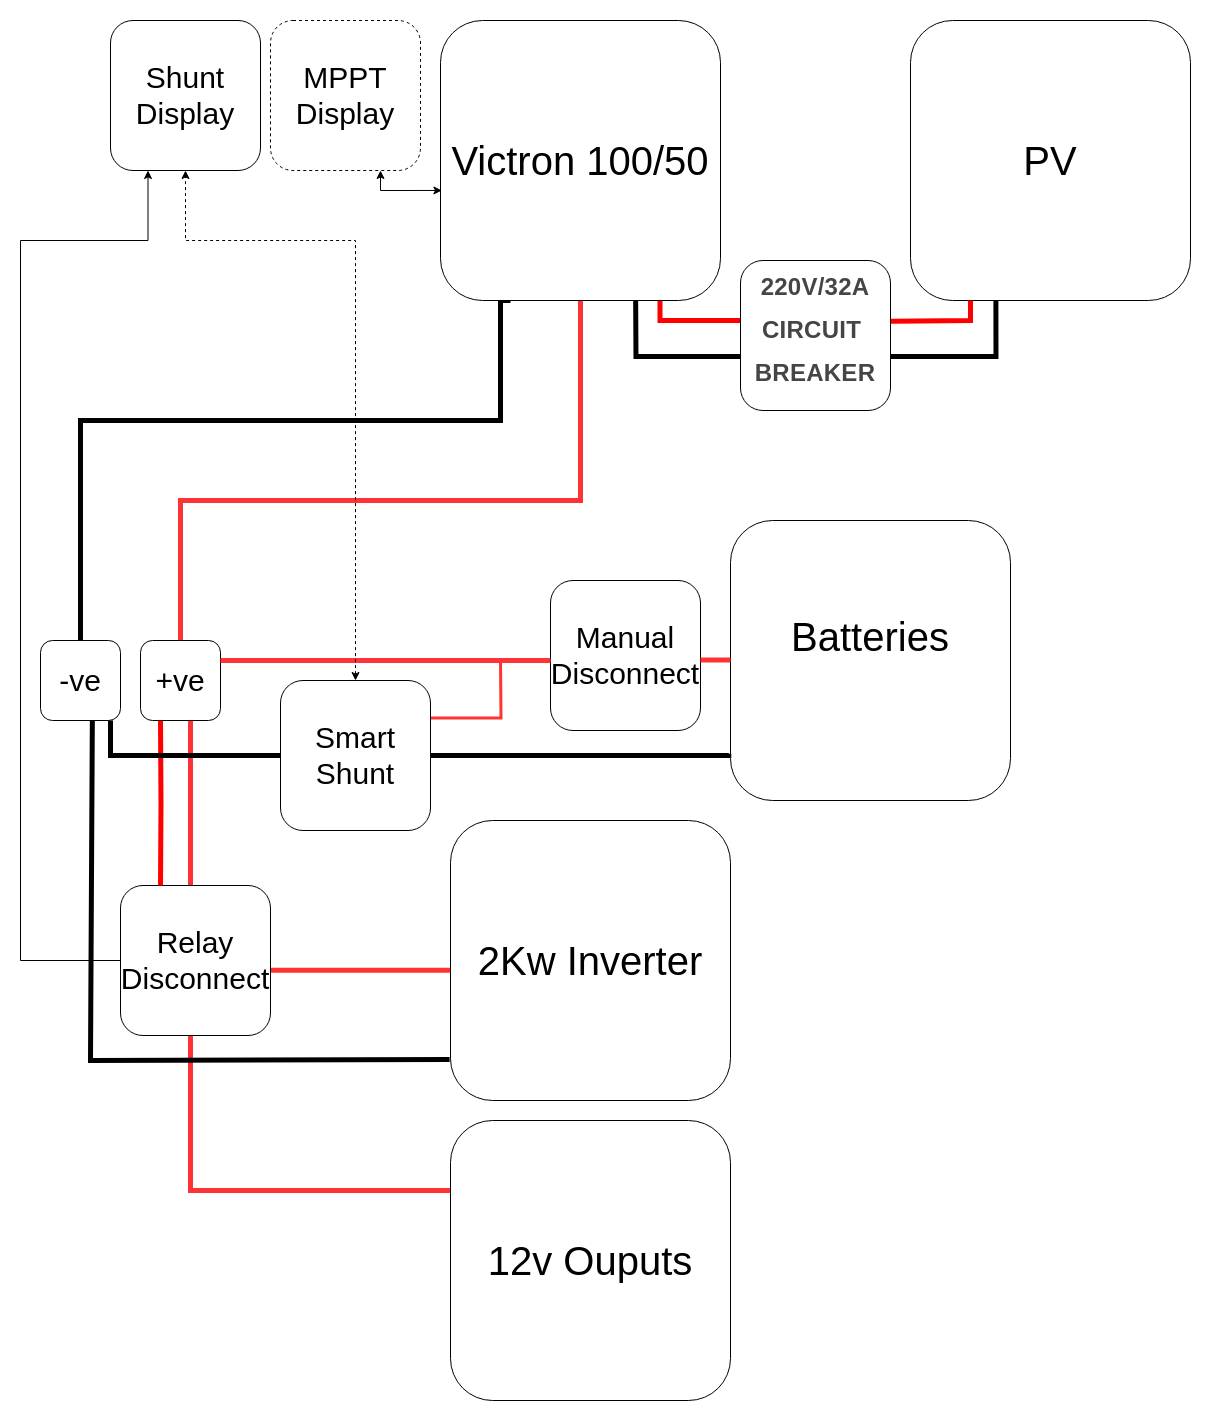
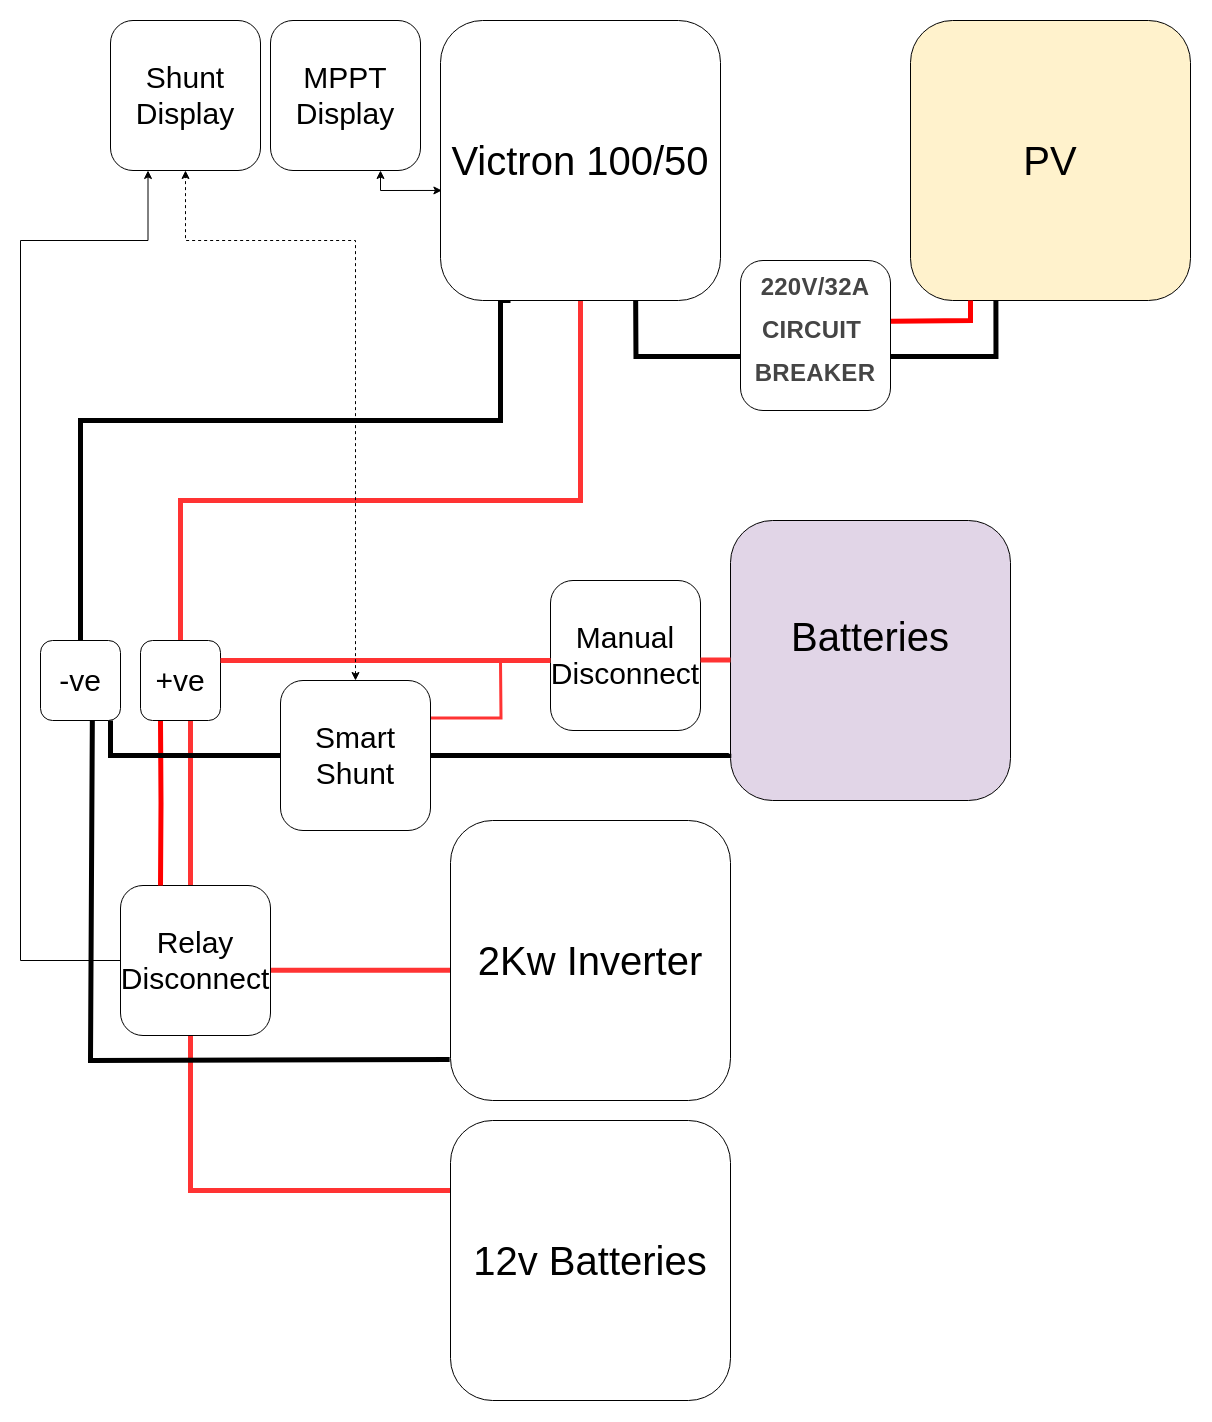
  <mxCell id="0" />
  <mxCell id="1" parent="0" />
  <mxCell id="2" value="" style="endArrow=none;html=1;rounded=0;entryX=0.697;entryY=0.999;entryDx=0;entryDy=0;strokeWidth=5;entryPerimeter=0;exitX=0.305;exitY=0.997;exitDx=0;exitDy=0;exitPerimeter=0;" edge="1" parent="1" source="8" target="7"><mxGeometry width="50" height="50" relative="1" as="geometry"><mxPoint x="994.2" y="232.24" as="sourcePoint" /><mxPoint x="634.52" y="230" as="targetPoint" /><Array as="points"><mxPoint x="995.48" y="356.12" /><mxPoint x="635.48" y="356.12" /></Array></mxGeometry></mxCell>
  <mxCell id="3" value="&lt;h1 style=&quot;box-sizing: border-box; margin: 4px 0px 0px; font-size: 24px; font-family: &amp;quot;Source Sans Pro&amp;quot;, sans-serif; line-height: 1; color: rgb(69, 69, 69); padding-bottom: 15px; width: 709.656px; letter-spacing: 0.25px; text-transform: uppercase;&quot; class=&quot;product-title&quot;&gt;220V/32A&lt;/h1&gt;&lt;h1 style=&quot;box-sizing: border-box; margin: 4px 0px 0px; font-size: 24px; font-family: &amp;quot;Source Sans Pro&amp;quot;, sans-serif; line-height: 1; color: rgb(69, 69, 69); padding-bottom: 15px; width: 709.656px; letter-spacing: 0.25px; text-transform: uppercase;&quot; class=&quot;product-title&quot;&gt;Circuit&amp;nbsp;&lt;/h1&gt;&lt;h1 style=&quot;box-sizing: border-box; margin: 4px 0px 0px; font-size: 24px; font-family: &amp;quot;Source Sans Pro&amp;quot;, sans-serif; line-height: 1; color: rgb(69, 69, 69); padding-bottom: 15px; width: 709.656px; letter-spacing: 0.25px; text-transform: uppercase;&quot; class=&quot;product-title&quot;&gt;Breaker&lt;/h1&gt;" style="whiteSpace=wrap;html=1;aspect=fixed;rounded=1;align=center;movable=1;resizable=1;rotatable=1;deletable=1;editable=1;locked=0;connectable=1;" vertex="1" parent="1"><mxGeometry x="740" y="260" width="150" height="150" as="geometry" /></mxCell>
- <mxCell id="4" style="edgeStyle=orthogonalEdgeStyle;rounded=0;orthogonalLoop=1;jettySize=auto;html=1;exitX=0.784;exitY=0.999;exitDx=0;exitDy=0;endArrow=none;endFill=0;strokeColor=#FF0000;strokeWidth=5;exitPerimeter=0;entryX=-0.003;entryY=0.4;entryDx=0;entryDy=0;entryPerimeter=0;" edge="1" parent="1" source="7" target="3"><mxGeometry relative="1" as="geometry"><mxPoint x="740" y="320" as="targetPoint" /><Array as="points"><mxPoint x="660" y="320" /></Array></mxGeometry></mxCell>
  <mxCell id="5" style="edgeStyle=orthogonalEdgeStyle;rounded=0;orthogonalLoop=1;jettySize=auto;html=1;exitX=0.5;exitY=1;exitDx=0;exitDy=0;entryX=0.5;entryY=0;entryDx=0;entryDy=0;strokeWidth=5;strokeColor=#FF3333;endArrow=none;endFill=0;" edge="1" parent="1" source="7" target="24"><mxGeometry relative="1" as="geometry"><Array as="points"><mxPoint x="580" y="500" /><mxPoint x="180" y="500" /></Array></mxGeometry></mxCell>
  <mxCell id="6" style="edgeStyle=orthogonalEdgeStyle;rounded=0;orthogonalLoop=1;jettySize=auto;html=1;exitX=0.25;exitY=1;exitDx=0;exitDy=0;entryX=0.5;entryY=0;entryDx=0;entryDy=0;strokeWidth=5;endArrow=none;endFill=0;" edge="1" parent="1" source="7" target="23"><mxGeometry relative="1" as="geometry"><Array as="points"><mxPoint x="500" y="300" /><mxPoint x="500" y="420" /><mxPoint x="80" y="420" /></Array></mxGeometry></mxCell>
  <mxCell id="7" value="&lt;font style=&quot;font-size: 40px;&quot;&gt;Victron 100/50&lt;/font&gt;" style="whiteSpace=wrap;html=1;aspect=fixed;rounded=1;" vertex="1" parent="1"><mxGeometry x="440" y="20" width="280" height="280" as="geometry" /></mxCell>
- <mxCell id="8" value="&lt;font style=&quot;font-size: 40px;&quot;&gt;PV&lt;/font&gt;" style="whiteSpace=wrap;html=1;aspect=fixed;rounded=1;" vertex="1" parent="1"><mxGeometry x="910" y="20" width="280" height="280" as="geometry" /></mxCell>
+ <mxCell id="8" value="&lt;font style=&quot;font-size: 40px;&quot;&gt;PV&lt;/font&gt;" style="whiteSpace=wrap;html=1;aspect=fixed;rounded=1;fillColor=#fff2cc;" vertex="1" parent="1"><mxGeometry x="910" y="20" width="280" height="280" as="geometry" /></mxCell>
  <mxCell id="9" style="edgeStyle=orthogonalEdgeStyle;rounded=0;orthogonalLoop=1;jettySize=auto;html=1;entryX=0.005;entryY=0.607;entryDx=0;entryDy=0;entryPerimeter=0;startArrow=classic;startFill=1;" edge="1" parent="1" source="10" target="7"><mxGeometry relative="1" as="geometry"><mxPoint x="420" y="190" as="targetPoint" /><Array as="points"><mxPoint x="380" y="190" /></Array></mxGeometry></mxCell>
- <mxCell id="10" value="&lt;font style=&quot;font-size: 30px;&quot;&gt;MPPT Display&lt;/font&gt;" style="whiteSpace=wrap;html=1;aspect=fixed;rounded=1;dashed=1;" vertex="1" parent="1"><mxGeometry x="270" y="20" width="150" height="150" as="geometry" /></mxCell>
+ <mxCell id="10" value="&lt;font style=&quot;font-size: 30px;&quot;&gt;MPPT Display&lt;/font&gt;" style="whiteSpace=wrap;html=1;aspect=fixed;rounded=1;" vertex="1" parent="1"><mxGeometry x="270" y="20" width="150" height="150" as="geometry" /></mxCell>
  <mxCell id="11" value="&lt;font style=&quot;font-size: 30px;&quot;&gt;Shunt Display&lt;/font&gt;" style="whiteSpace=wrap;html=1;aspect=fixed;rounded=1;align=center;" vertex="1" parent="1"><mxGeometry x="110" y="20" width="150" height="150" as="geometry" /></mxCell>
  <mxCell id="12" style="edgeStyle=orthogonalEdgeStyle;rounded=0;orthogonalLoop=1;jettySize=auto;html=1;exitX=1.003;exitY=0.405;exitDx=0;exitDy=0;endArrow=none;endFill=0;strokeColor=#FF0000;strokeWidth=5;exitPerimeter=0;" edge="1" parent="1" source="3"><mxGeometry relative="1" as="geometry"><mxPoint x="970" y="300" as="targetPoint" /><mxPoint x="1040" y="320" as="sourcePoint" /><Array as="points"><mxPoint x="892" y="321" /><mxPoint x="970" y="320" /></Array></mxGeometry></mxCell>
  <mxCell id="13" style="edgeStyle=orthogonalEdgeStyle;rounded=0;orthogonalLoop=1;jettySize=auto;html=1;strokeColor=#FF3333;strokeWidth=5;endArrow=none;endFill=0;entryX=0.995;entryY=0.565;entryDx=0;entryDy=0;entryPerimeter=0;" edge="1" parent="1" source="14" target="18"><mxGeometry relative="1" as="geometry"><mxPoint x="400" y="970" as="targetPoint" /><Array as="points"><mxPoint x="360" y="970" /></Array></mxGeometry></mxCell>
  <mxCell id="14" value="&lt;font style=&quot;font-size: 40px;&quot;&gt;2Kw Inverter&lt;/font&gt;" style="whiteSpace=wrap;html=1;aspect=fixed;rounded=1;" vertex="1" parent="1"><mxGeometry x="450" y="820" width="280" height="280" as="geometry" /></mxCell>
  <mxCell id="15" value="&lt;span style=&quot;font-size: 30px;&quot;&gt;Manual Disconnect&lt;/span&gt;" style="whiteSpace=wrap;html=1;aspect=fixed;rounded=1;align=center;" vertex="1" parent="1"><mxGeometry x="550" y="580" width="150" height="150" as="geometry" /></mxCell>
  <mxCell id="16" style="edgeStyle=orthogonalEdgeStyle;rounded=0;orthogonalLoop=1;jettySize=auto;html=1;entryX=0;entryY=0.25;entryDx=0;entryDy=0;strokeWidth=5;strokeColor=#FF3333;endArrow=none;endFill=0;exitX=0.641;exitY=0.996;exitDx=0;exitDy=0;exitPerimeter=0;" edge="1" parent="1" source="24" target="20"><mxGeometry relative="1" as="geometry"><Array as="points"><mxPoint x="190" y="720" /><mxPoint x="190" y="1190" /></Array></mxGeometry></mxCell>
  <mxCell id="17" style="edgeStyle=orthogonalEdgeStyle;rounded=0;orthogonalLoop=1;jettySize=auto;html=1;exitX=0;exitY=0.5;exitDx=0;exitDy=0;entryX=0.25;entryY=1;entryDx=0;entryDy=0;" edge="1" parent="1" source="18" target="11"><mxGeometry relative="1" as="geometry"><Array as="points"><mxPoint x="20" y="960" /><mxPoint x="20" y="240" /><mxPoint x="148" y="240" /></Array></mxGeometry></mxCell>
  <mxCell id="18" value="&lt;span style=&quot;font-size: 30px;&quot;&gt;Relay Disconnect&lt;/span&gt;" style="whiteSpace=wrap;html=1;aspect=fixed;rounded=1;align=center;" vertex="1" parent="1"><mxGeometry x="120" y="885" width="150" height="150" as="geometry" /></mxCell>
  <mxCell id="19" style="edgeStyle=orthogonalEdgeStyle;rounded=0;orthogonalLoop=1;jettySize=auto;html=1;endArrow=none;endFill=0;strokeColor=#FF0000;strokeWidth=5;entryX=0.25;entryY=1;entryDx=0;entryDy=0;" edge="1" parent="1" target="24"><mxGeometry relative="1" as="geometry"><mxPoint x="160" y="780" as="targetPoint" /><mxPoint x="160" y="885" as="sourcePoint" /><Array as="points" /></mxGeometry></mxCell>
- <mxCell id="20" value="&lt;font style=&quot;font-size: 40px;&quot;&gt;12v Ouputs&lt;/font&gt;" style="whiteSpace=wrap;html=1;aspect=fixed;rounded=1;" vertex="1" parent="1"><mxGeometry x="450" y="1120" width="280" height="280" as="geometry" /></mxCell>
- <mxCell id="21" value="&lt;font style=&quot;font-size: 40px;&quot;&gt;Batteries&lt;/font&gt;&lt;div&gt;&lt;font style=&quot;font-size: 40px;&quot;&gt;&lt;br&gt;&lt;/font&gt;&lt;/div&gt;" style="whiteSpace=wrap;html=1;aspect=fixed;rounded=1;" vertex="1" parent="1"><mxGeometry x="730" y="520" width="280" height="280" as="geometry" /></mxCell>
+ <mxCell id="20" value="&lt;font style=&quot;font-size: 40px;&quot;&gt;12v Batteries&lt;/font&gt;" style="whiteSpace=wrap;html=1;aspect=fixed;rounded=1;" vertex="1" parent="1"><mxGeometry x="450" y="1120" width="280" height="280" as="geometry" /></mxCell>
+ <mxCell id="21" value="&lt;font style=&quot;font-size: 40px;&quot;&gt;Batteries&lt;/font&gt;&lt;div&gt;&lt;font style=&quot;font-size: 40px;&quot;&gt;&lt;br&gt;&lt;/font&gt;&lt;/div&gt;" style="whiteSpace=wrap;html=1;aspect=fixed;rounded=1;fillColor=#e1d5e7;" vertex="1" parent="1"><mxGeometry x="730" y="520" width="280" height="280" as="geometry" /></mxCell>
  <mxCell id="22" style="edgeStyle=orthogonalEdgeStyle;rounded=0;orthogonalLoop=1;jettySize=auto;html=1;strokeWidth=5;endArrow=none;endFill=0;exitX=0.75;exitY=1;exitDx=0;exitDy=0;" edge="1" parent="1" source="31"><mxGeometry relative="1" as="geometry"><mxPoint x="110" y="751" as="sourcePoint" /><mxPoint x="330" y="750" as="targetPoint" /><Array as="points"><mxPoint x="392" y="740" /><mxPoint x="320" y="740" /><mxPoint x="320" y="750" /></Array></mxGeometry></mxCell>
  <mxCell id="23" value="&lt;span style=&quot;font-size: 30px;&quot;&gt;-ve&lt;/span&gt;" style="whiteSpace=wrap;html=1;aspect=fixed;rounded=1;align=center;" vertex="1" parent="1"><mxGeometry x="40" y="640" width="80" height="80" as="geometry" /></mxCell>
  <mxCell id="24" value="&lt;span style=&quot;font-size: 30px;&quot;&gt;+ve&lt;/span&gt;" style="whiteSpace=wrap;html=1;aspect=fixed;rounded=1;align=center;" vertex="1" parent="1"><mxGeometry x="140" y="640" width="80" height="80" as="geometry" /></mxCell>
  <mxCell id="25" value="" style="endArrow=none;html=1;rounded=0;strokeWidth=5;exitX=-0.003;exitY=0.854;exitDx=0;exitDy=0;exitPerimeter=0;entryX=0.648;entryY=0.994;entryDx=0;entryDy=0;entryPerimeter=0;" edge="1" parent="1" source="14" target="23"><mxGeometry width="50" height="50" relative="1" as="geometry"><mxPoint x="360" y="1061.08" as="sourcePoint" /><mxPoint x="90" y="780" as="targetPoint" /><Array as="points"><mxPoint x="90" y="1060" /></Array></mxGeometry></mxCell>
  <mxCell id="26" style="edgeStyle=orthogonalEdgeStyle;rounded=0;orthogonalLoop=1;jettySize=auto;html=1;entryX=0;entryY=0.482;entryDx=0;entryDy=0;entryPerimeter=0;strokeWidth=5;strokeColor=#FF3333;endArrow=none;endFill=0;" edge="1" parent="1"><mxGeometry relative="1" as="geometry"><mxPoint x="700" y="659.62" as="sourcePoint" /><mxPoint x="730" y="659.58" as="targetPoint" /></mxGeometry></mxCell>
  <mxCell id="27" style="edgeStyle=orthogonalEdgeStyle;rounded=0;orthogonalLoop=1;jettySize=auto;html=1;endArrow=none;endFill=0;strokeWidth=5;strokeColor=#FF3333;" edge="1" parent="1"><mxGeometry relative="1" as="geometry"><mxPoint x="220" y="660" as="sourcePoint" /><mxPoint x="550" y="660" as="targetPoint" /><Array as="points"><mxPoint x="220" y="660" /><mxPoint x="550" y="660" /></Array></mxGeometry></mxCell>
  <mxCell id="28" value="" style="edgeStyle=orthogonalEdgeStyle;rounded=0;orthogonalLoop=1;jettySize=auto;html=1;strokeWidth=5;endArrow=none;endFill=0;" edge="1" parent="1" target="31"><mxGeometry relative="1" as="geometry"><mxPoint x="110" y="720" as="sourcePoint" /><mxPoint x="330" y="750" as="targetPoint" /><Array as="points"><mxPoint x="110" y="720" /><mxPoint x="110" y="755" /></Array></mxGeometry></mxCell>
  <mxCell id="29" style="edgeStyle=orthogonalEdgeStyle;rounded=0;orthogonalLoop=1;jettySize=auto;html=1;exitX=1;exitY=0.25;exitDx=0;exitDy=0;strokeColor=#FF3333;endArrow=none;endFill=0;strokeWidth=3;" edge="1" parent="1" source="31"><mxGeometry relative="1" as="geometry"><mxPoint x="500" y="660" as="targetPoint" /></mxGeometry></mxCell>
  <mxCell id="30" style="edgeStyle=orthogonalEdgeStyle;rounded=0;orthogonalLoop=1;jettySize=auto;html=1;exitX=0.5;exitY=0;exitDx=0;exitDy=0;entryX=0.5;entryY=1;entryDx=0;entryDy=0;startArrow=classic;startFill=1;dashed=1;" edge="1" parent="1" source="31" target="11"><mxGeometry relative="1" as="geometry"><Array as="points"><mxPoint x="355" y="240" /><mxPoint x="185" y="240" /></Array></mxGeometry></mxCell>
  <mxCell id="31" value="&lt;font style=&quot;font-size: 30px;&quot;&gt;Smart&lt;/font&gt;&lt;div&gt;&lt;font style=&quot;font-size: 30px;&quot;&gt;Shunt&lt;/font&gt;&lt;/div&gt;" style="whiteSpace=wrap;html=1;aspect=fixed;rounded=1;align=center;" vertex="1" parent="1"><mxGeometry x="280" y="680" width="150" height="150" as="geometry" /></mxCell>
  <mxCell id="32" style="edgeStyle=orthogonalEdgeStyle;rounded=0;orthogonalLoop=1;jettySize=auto;html=1;entryX=-0.006;entryY=0.833;entryDx=0;entryDy=0;entryPerimeter=0;strokeWidth=5;endArrow=none;endFill=0;" edge="1" parent="1" source="31" target="21"><mxGeometry relative="1" as="geometry"><Array as="points"><mxPoint x="728" y="755" /></Array></mxGeometry></mxCell>
